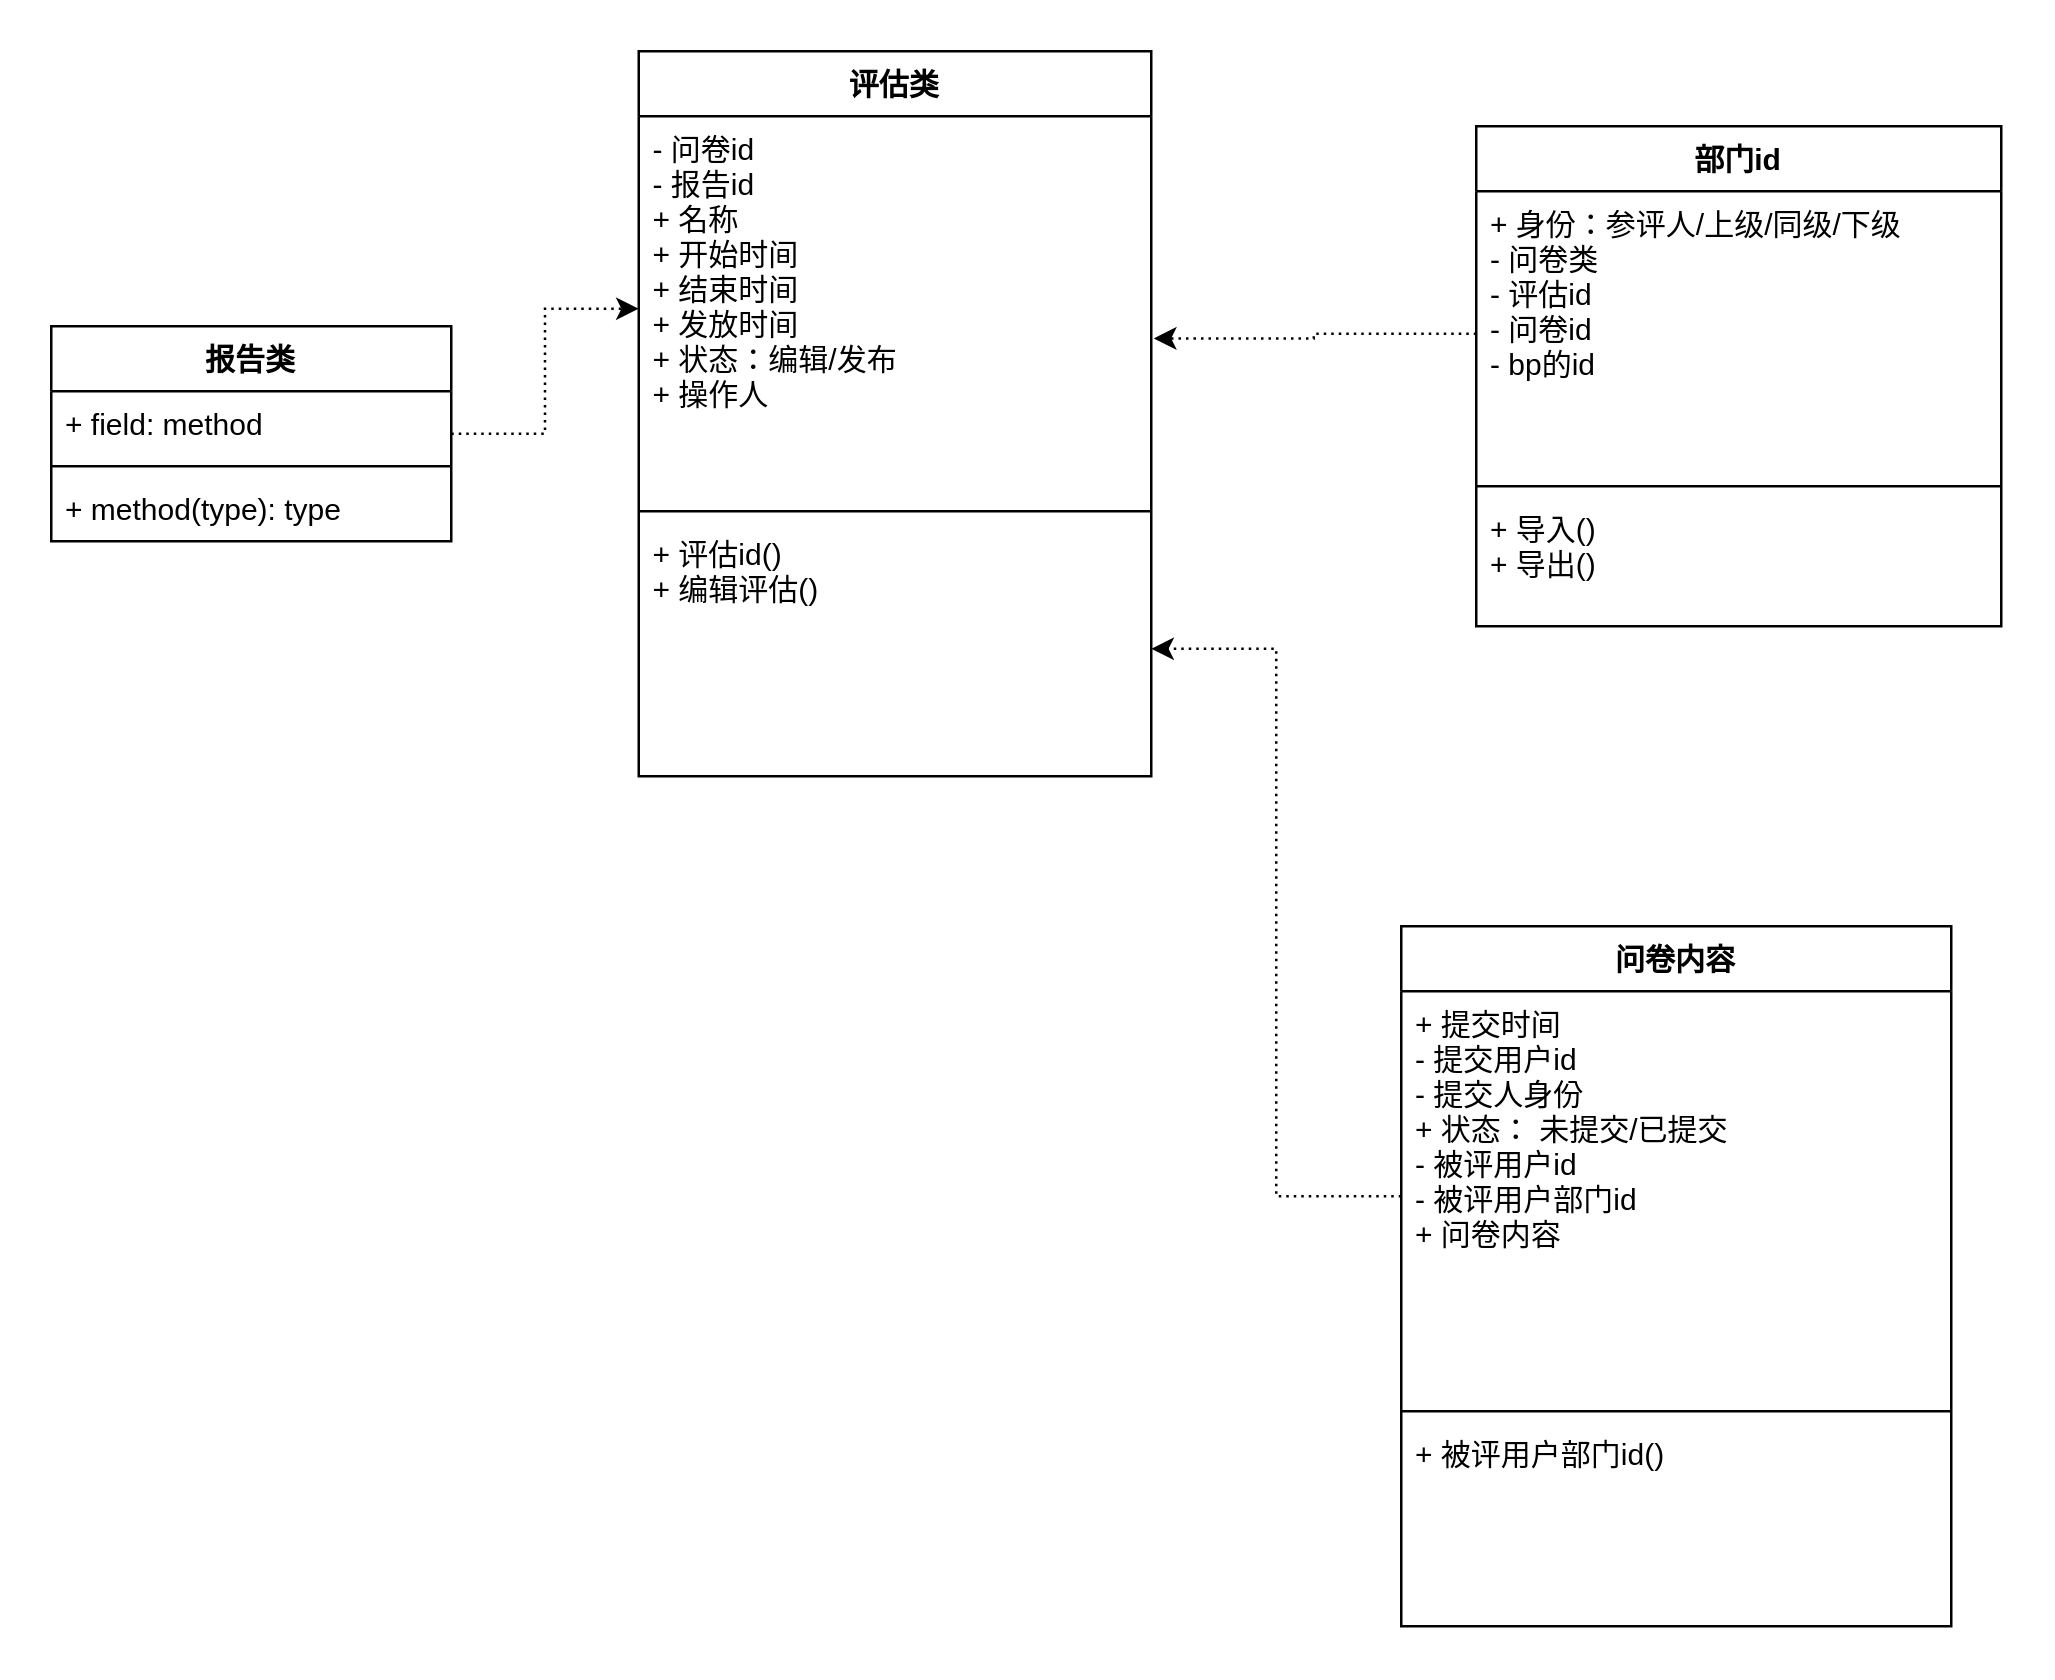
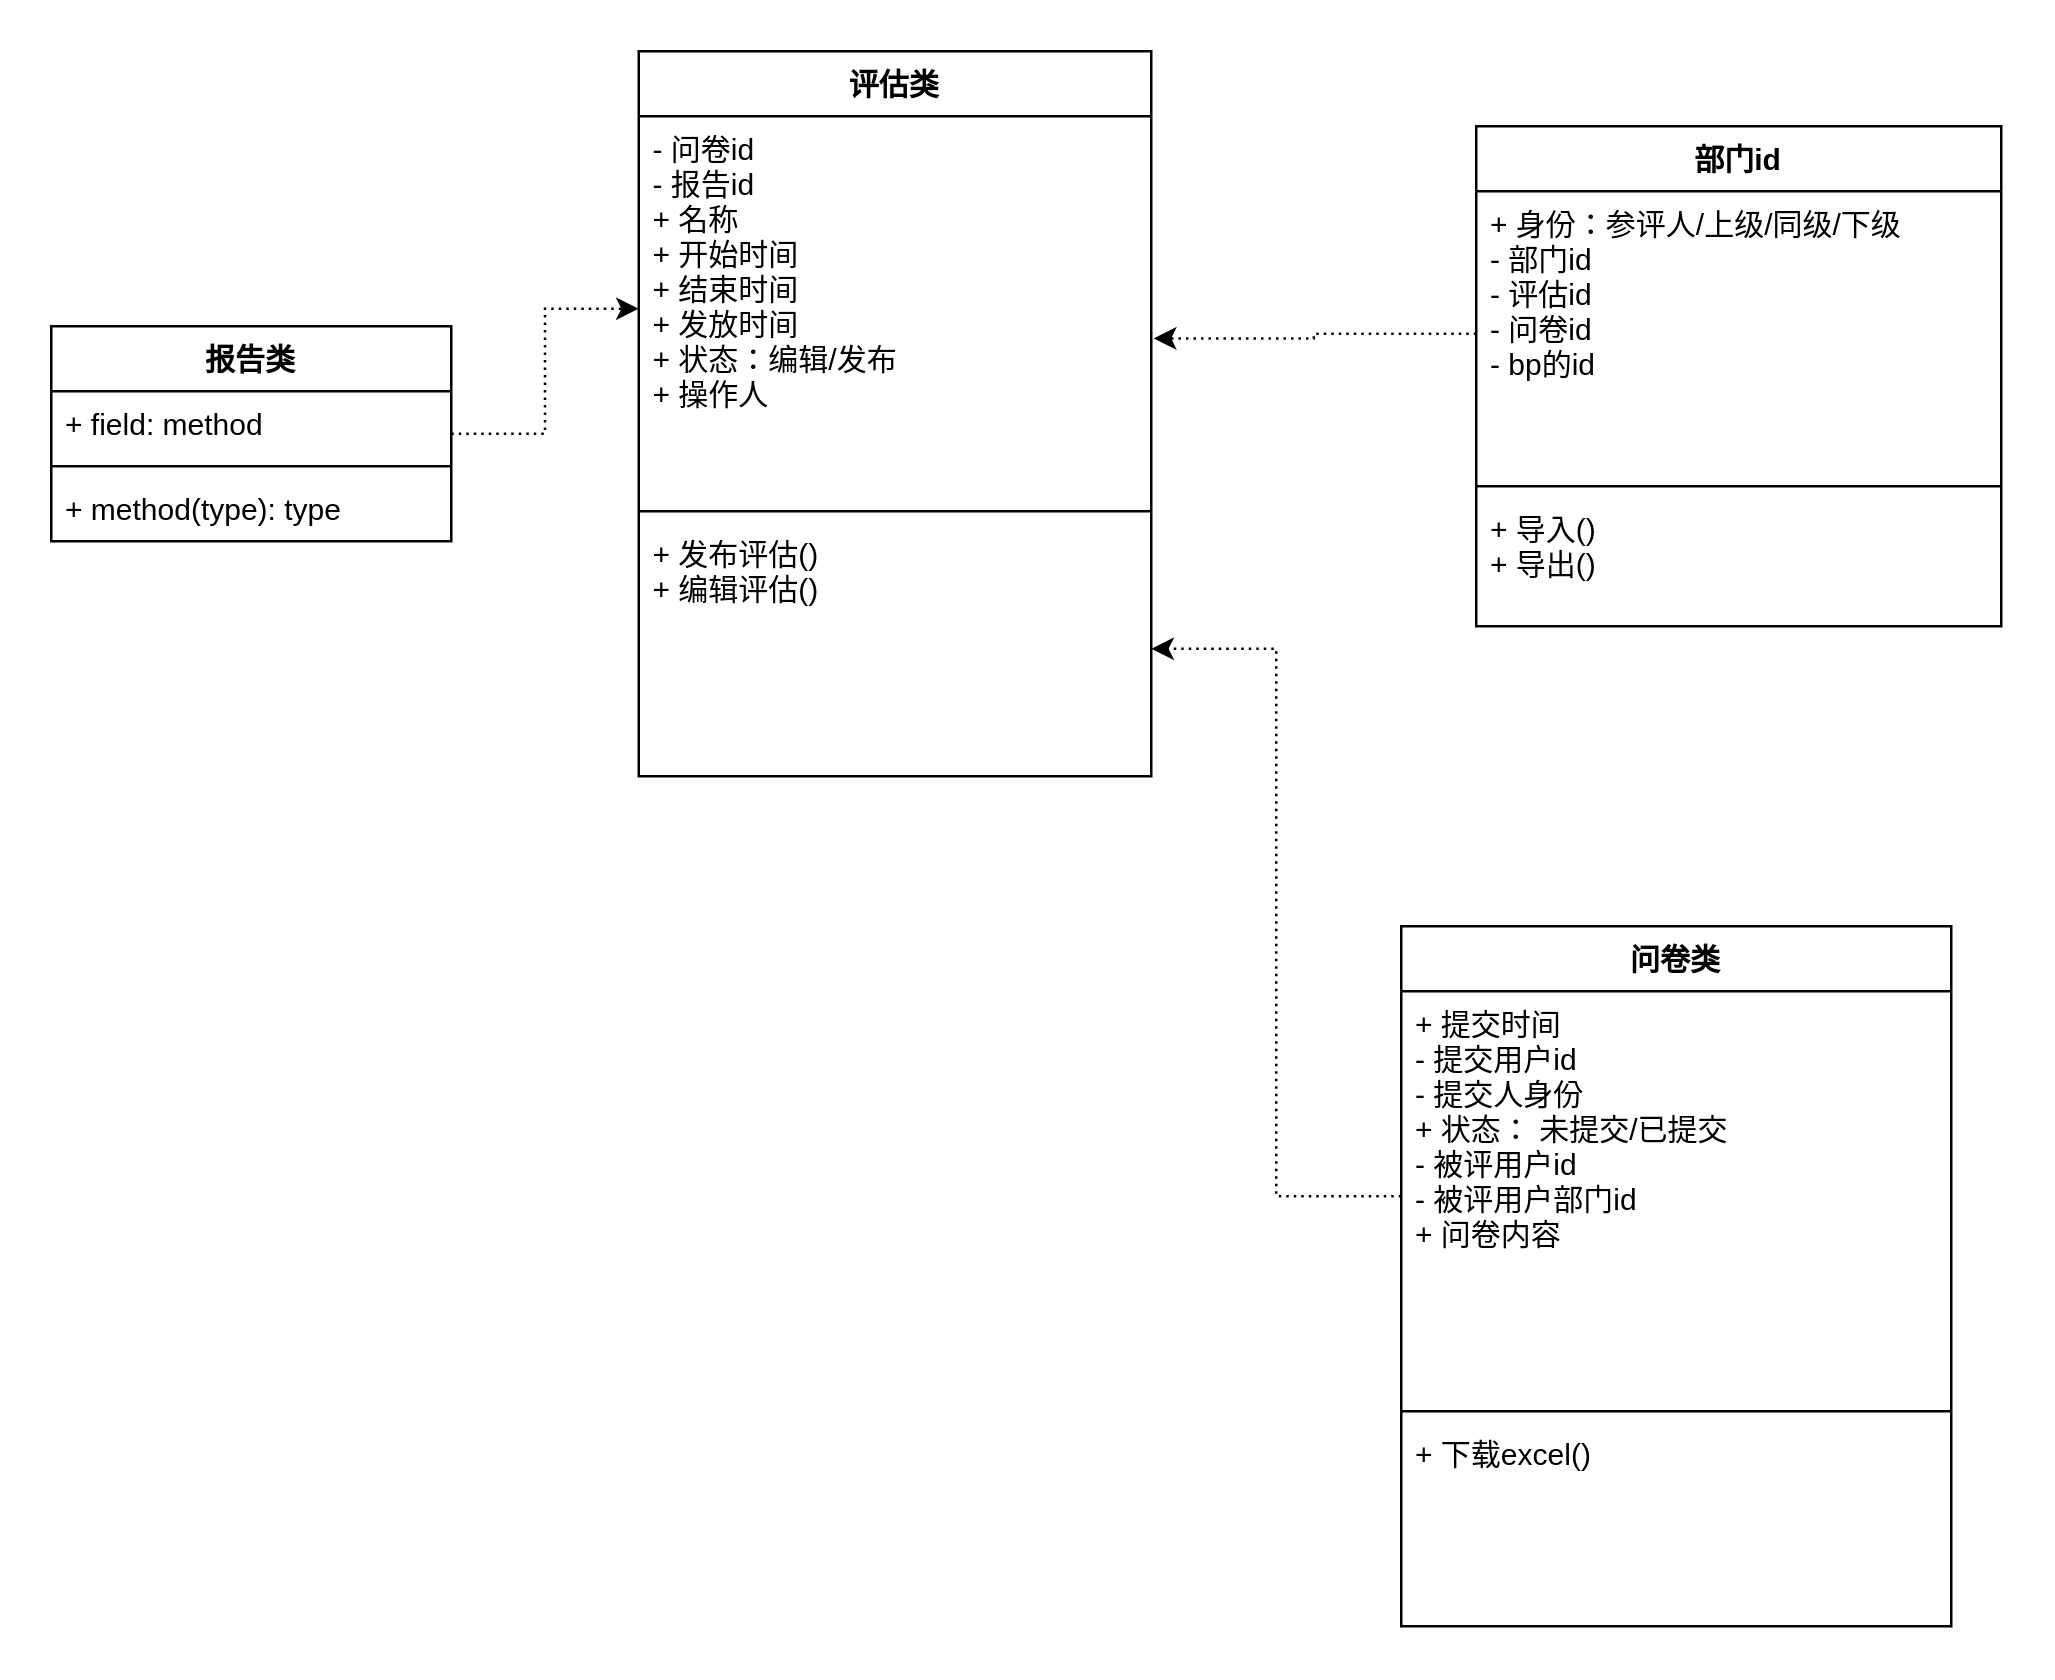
  <mxCell id="0" />
  <mxCell id="1" parent="0" />
  <mxCell id="2" value="评估类" style="swimlane;fontStyle=1;align=center;verticalAlign=top;childLayout=stackLayout;horizontal=1;startSize=26;horizontalStack=0;resizeParent=1;resizeParentMax=0;resizeLast=0;collapsible=1;marginBottom=0;" vertex="1" parent="1"><mxGeometry x="255" y="20" width="205" height="290" as="geometry" /></mxCell>
  <mxCell id="3" value="- 问卷id&#10;- 报告id&#10;+ 名称&#10;+ 开始时间&#10;+ 结束时间&#10;+ 发放时间&#10;+ 状态：编辑/发布&#10;+ 操作人&#10;&#10;&#10;" style="text;strokeColor=none;fillColor=none;align=left;verticalAlign=top;spacingLeft=4;spacingRight=4;overflow=hidden;rotatable=0;points=[[0,0.5],[1,0.5]];portConstraint=eastwest;" vertex="1" parent="2"><mxGeometry y="26" width="205" height="154" as="geometry" /></mxCell>
  <mxCell id="4" value="" style="line;strokeWidth=1;fillColor=none;align=left;verticalAlign=middle;spacingTop=-1;spacingLeft=3;spacingRight=3;rotatable=0;labelPosition=right;points=[];portConstraint=eastwest;" vertex="1" parent="2"><mxGeometry y="180" width="205" height="8" as="geometry" /></mxCell>
- <mxCell id="5" value="+ 评估id()&#10;+ 编辑评估()" style="text;strokeColor=none;fillColor=none;align=left;verticalAlign=top;spacingLeft=4;spacingRight=4;overflow=hidden;rotatable=0;points=[[0,0.5],[1,0.5]];portConstraint=eastwest;" vertex="1" parent="2"><mxGeometry y="188" width="205" height="102" as="geometry" /></mxCell>
+ <mxCell id="5" value="+ 发布评估()&#10;+ 编辑评估()" style="text;strokeColor=none;fillColor=none;align=left;verticalAlign=top;spacingLeft=4;spacingRight=4;overflow=hidden;rotatable=0;points=[[0,0.5],[1,0.5]];portConstraint=eastwest;" vertex="1" parent="2"><mxGeometry y="188" width="205" height="102" as="geometry" /></mxCell>
  <mxCell id="6" value="部门id" style="swimlane;fontStyle=1;align=center;verticalAlign=top;childLayout=stackLayout;horizontal=1;startSize=26;horizontalStack=0;resizeParent=1;resizeParentMax=0;resizeLast=0;collapsible=1;marginBottom=0;" vertex="1" parent="1"><mxGeometry x="590" y="50" width="210" height="200" as="geometry" /></mxCell>
- <mxCell id="7" value="+ 身份：参评人/上级/同级/下级&#10;- 问卷类&#10;- 评估id&#10;- 问卷id&#10;- bp的id&#10;&#10;&#10;" style="text;strokeColor=none;fillColor=none;align=left;verticalAlign=top;spacingLeft=4;spacingRight=4;overflow=hidden;rotatable=0;points=[[0,0.5],[1,0.5]];portConstraint=eastwest;" vertex="1" parent="6"><mxGeometry y="26" width="210" height="114" as="geometry" /></mxCell>
+ <mxCell id="7" value="+ 身份：参评人/上级/同级/下级&#10;- 部门id&#10;- 评估id&#10;- 问卷id&#10;- bp的id&#10;&#10;&#10;" style="text;strokeColor=none;fillColor=none;align=left;verticalAlign=top;spacingLeft=4;spacingRight=4;overflow=hidden;rotatable=0;points=[[0,0.5],[1,0.5]];portConstraint=eastwest;" vertex="1" parent="6"><mxGeometry y="26" width="210" height="114" as="geometry" /></mxCell>
  <mxCell id="8" value="" style="line;strokeWidth=1;fillColor=none;align=left;verticalAlign=middle;spacingTop=-1;spacingLeft=3;spacingRight=3;rotatable=0;labelPosition=right;points=[];portConstraint=eastwest;" vertex="1" parent="6"><mxGeometry y="140" width="210" height="8" as="geometry" /></mxCell>
  <mxCell id="9" value="+ 导入()&#10;+ 导出()&#10;&#10;" style="text;strokeColor=none;fillColor=none;align=left;verticalAlign=top;spacingLeft=4;spacingRight=4;overflow=hidden;rotatable=0;points=[[0,0.5],[1,0.5]];portConstraint=eastwest;" vertex="1" parent="6"><mxGeometry y="148" width="210" height="52" as="geometry" /></mxCell>
  <mxCell id="10" style="edgeStyle=orthogonalEdgeStyle;rounded=0;orthogonalLoop=1;jettySize=auto;html=1;entryX=1.005;entryY=0.577;entryDx=0;entryDy=0;entryPerimeter=0;dashed=1;dashPattern=1 2;" edge="1" parent="1" source="7" target="3"><mxGeometry relative="1" as="geometry" /></mxCell>
  <mxCell id="11" style="edgeStyle=orthogonalEdgeStyle;rounded=0;orthogonalLoop=1;jettySize=auto;html=1;dashed=1;dashPattern=1 2;" edge="1" parent="1" source="12" target="3"><mxGeometry relative="1" as="geometry" /></mxCell>
  <mxCell id="12" value="报告类" style="swimlane;fontStyle=1;align=center;verticalAlign=top;childLayout=stackLayout;horizontal=1;startSize=26;horizontalStack=0;resizeParent=1;resizeParentMax=0;resizeLast=0;collapsible=1;marginBottom=0;" vertex="1" parent="1"><mxGeometry x="20" y="130" width="160" height="86" as="geometry" /></mxCell>
  <mxCell id="13" value="+ field: method" style="text;strokeColor=none;fillColor=none;align=left;verticalAlign=top;spacingLeft=4;spacingRight=4;overflow=hidden;rotatable=0;points=[[0,0.5],[1,0.5]];portConstraint=eastwest;" vertex="1" parent="12"><mxGeometry y="26" width="160" height="26" as="geometry" /></mxCell>
  <mxCell id="14" value="" style="line;strokeWidth=1;fillColor=none;align=left;verticalAlign=middle;spacingTop=-1;spacingLeft=3;spacingRight=3;rotatable=0;labelPosition=right;points=[];portConstraint=eastwest;" vertex="1" parent="12"><mxGeometry y="52" width="160" height="8" as="geometry" /></mxCell>
  <mxCell id="15" value="+ method(type): type" style="text;strokeColor=none;fillColor=none;align=left;verticalAlign=top;spacingLeft=4;spacingRight=4;overflow=hidden;rotatable=0;points=[[0,0.5],[1,0.5]];portConstraint=eastwest;" vertex="1" parent="12"><mxGeometry y="60" width="160" height="26" as="geometry" /></mxCell>
- <mxCell id="16" value="问卷内容" style="swimlane;fontStyle=1;align=center;verticalAlign=top;childLayout=stackLayout;horizontal=1;startSize=26;horizontalStack=0;resizeParent=1;resizeParentMax=0;resizeLast=0;collapsible=1;marginBottom=0;" vertex="1" parent="1"><mxGeometry x="560" y="370" width="220" height="280" as="geometry" /></mxCell>
+ <mxCell id="16" value="问卷类" style="swimlane;fontStyle=1;align=center;verticalAlign=top;childLayout=stackLayout;horizontal=1;startSize=26;horizontalStack=0;resizeParent=1;resizeParentMax=0;resizeLast=0;collapsible=1;marginBottom=0;" vertex="1" parent="1"><mxGeometry x="560" y="370" width="220" height="280" as="geometry" /></mxCell>
  <mxCell id="17" value="+ 提交时间&#10;- 提交用户id&#10;- 提交人身份&#10;+ 状态： 未提交/已提交&#10;- 被评用户id&#10;- 被评用户部门id&#10;+ 问卷内容&#10;&#10;&#10;&#10;" style="text;strokeColor=none;fillColor=none;align=left;verticalAlign=top;spacingLeft=4;spacingRight=4;overflow=hidden;rotatable=0;points=[[0,0.5],[1,0.5]];portConstraint=eastwest;" vertex="1" parent="16"><mxGeometry y="26" width="220" height="164" as="geometry" /></mxCell>
  <mxCell id="18" value="" style="line;strokeWidth=1;fillColor=none;align=left;verticalAlign=middle;spacingTop=-1;spacingLeft=3;spacingRight=3;rotatable=0;labelPosition=right;points=[];portConstraint=eastwest;" vertex="1" parent="16"><mxGeometry y="190" width="220" height="8" as="geometry" /></mxCell>
- <mxCell id="19" value="+ 被评用户部门id()&#10;&#10;&#10;&#10;" style="text;strokeColor=none;fillColor=none;align=left;verticalAlign=top;spacingLeft=4;spacingRight=4;overflow=hidden;rotatable=0;points=[[0,0.5],[1,0.5]];portConstraint=eastwest;" vertex="1" parent="16"><mxGeometry y="198" width="220" height="82" as="geometry" /></mxCell>
+ <mxCell id="19" value="+ 下载excel()&#10;&#10;&#10;&#10;" style="text;strokeColor=none;fillColor=none;align=left;verticalAlign=top;spacingLeft=4;spacingRight=4;overflow=hidden;rotatable=0;points=[[0,0.5],[1,0.5]];portConstraint=eastwest;" vertex="1" parent="16"><mxGeometry y="198" width="220" height="82" as="geometry" /></mxCell>
  <mxCell id="20" style="edgeStyle=orthogonalEdgeStyle;rounded=0;orthogonalLoop=1;jettySize=auto;html=1;dashed=1;dashPattern=1 2;" edge="1" parent="1" source="17" target="5"><mxGeometry relative="1" as="geometry" /></mxCell>
